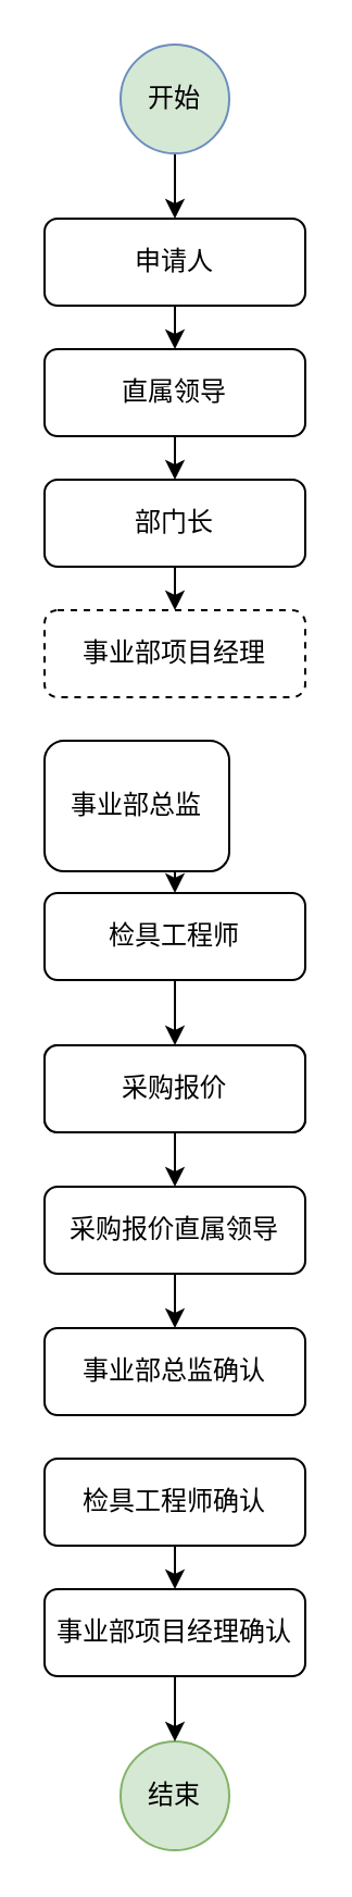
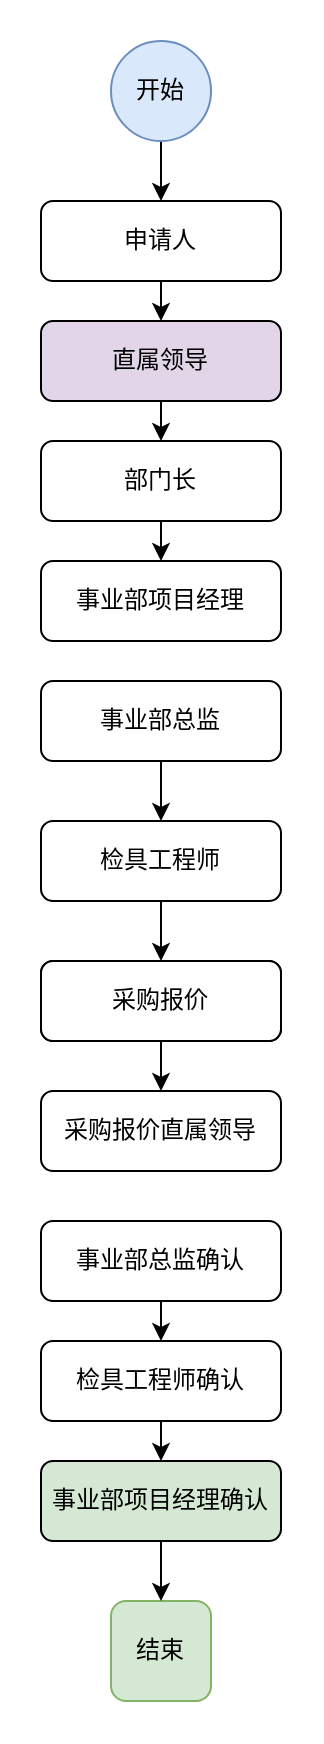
  <mxCell id="0" />
  <mxCell id="1" parent="0" />
  <mxCell id="2" style="edgeStyle=orthogonalEdgeStyle;rounded=0;orthogonalLoop=1;jettySize=auto;html=1;exitX=0.5;exitY=1;exitDx=0;exitDy=0;entryX=0.5;entryY=0;entryDx=0;entryDy=0;" edge="1" parent="1" source="3" target="8"><mxGeometry relative="1" as="geometry" /></mxCell>
  <mxCell id="3" value="申请人" style="rounded=1;whiteSpace=wrap;html=1;fontSize=12;glass=0;strokeWidth=1;shadow=0;" vertex="1" parent="1"><mxGeometry x="20" y="100" width="120" height="40" as="geometry" /></mxCell>
  <mxCell id="4" style="edgeStyle=orthogonalEdgeStyle;rounded=0;orthogonalLoop=1;jettySize=auto;html=1;exitX=0.5;exitY=1;exitDx=0;exitDy=0;entryX=0.5;entryY=0;entryDx=0;entryDy=0;" edge="1" parent="1" source="5" target="3"><mxGeometry relative="1" as="geometry" /></mxCell>
- <mxCell id="5" value="开始" style="ellipse;whiteSpace=wrap;html=1;aspect=fixed;fillColor=#d5e8d4;strokeColor=#6c8ebf;" vertex="1" parent="1"><mxGeometry x="55" y="20" width="50" height="50" as="geometry" /></mxCell>
- <mxCell id="6" value="结束" style="ellipse;whiteSpace=wrap;html=1;aspect=fixed;fillColor=#d5e8d4;strokeColor=#82b366;" vertex="1" parent="1"><mxGeometry x="55" y="800" width="50" height="50" as="geometry" /></mxCell>
+ <mxCell id="5" value="开始" style="ellipse;whiteSpace=wrap;html=1;aspect=fixed;fillColor=#dae8fc;strokeColor=#6c8ebf;" vertex="1" parent="1"><mxGeometry x="55" y="20" width="50" height="50" as="geometry" /></mxCell>
+ <mxCell id="6" value="结束" style="whiteSpace=wrap;html=1;aspect=fixed;fillColor=#d5e8d4;strokeColor=#82b366;rounded=1;" vertex="1" parent="1"><mxGeometry x="55" y="800" width="50" height="50" as="geometry" /></mxCell>
  <mxCell id="7" style="edgeStyle=orthogonalEdgeStyle;rounded=0;orthogonalLoop=1;jettySize=auto;html=1;exitX=0.5;exitY=1;exitDx=0;exitDy=0;entryX=0.5;entryY=0;entryDx=0;entryDy=0;" edge="1" parent="1" source="8" target="14"><mxGeometry relative="1" as="geometry" /></mxCell>
- <mxCell id="8" value="直属领导" style="rounded=1;whiteSpace=wrap;html=1;fontSize=12;glass=0;strokeWidth=1;shadow=0;" vertex="1" parent="1"><mxGeometry x="20" y="160" width="120" height="40" as="geometry" /></mxCell>
+ <mxCell id="8" value="直属领导" style="rounded=1;whiteSpace=wrap;html=1;fontSize=12;glass=0;strokeWidth=1;shadow=0;fillColor=#e1d5e7;" vertex="1" parent="1"><mxGeometry x="20" y="160" width="120" height="40" as="geometry" /></mxCell>
  <mxCell id="9" style="edgeStyle=orthogonalEdgeStyle;rounded=0;orthogonalLoop=1;jettySize=auto;html=1;exitX=0.5;exitY=1;exitDx=0;exitDy=0;entryX=0.5;entryY=0;entryDx=0;entryDy=0;" edge="1" parent="1" source="10" target="12"><mxGeometry relative="1" as="geometry" /></mxCell>
- <mxCell id="10" value="&lt;p class=&quot;MsoNormal&quot;&gt;事业部总监&lt;/p&gt;" style="rounded=1;whiteSpace=wrap;html=1;fontSize=12;glass=0;strokeWidth=1;shadow=0;" vertex="1" parent="1"><mxGeometry x="20" y="340" width="85" height="60" as="geometry" /></mxCell>
+ <mxCell id="10" value="&lt;p class=&quot;MsoNormal&quot;&gt;事业部总监&lt;/p&gt;" style="rounded=1;whiteSpace=wrap;html=1;fontSize=12;glass=0;strokeWidth=1;shadow=0;" vertex="1" parent="1"><mxGeometry x="20" y="340" width="120" height="40" as="geometry" /></mxCell>
  <mxCell id="11" style="edgeStyle=orthogonalEdgeStyle;rounded=0;orthogonalLoop=1;jettySize=auto;html=1;exitX=0.5;exitY=1;exitDx=0;exitDy=0;entryX=0.5;entryY=0;entryDx=0;entryDy=0;" edge="1" parent="1" source="12" target="18"><mxGeometry relative="1" as="geometry" /></mxCell>
  <mxCell id="12" value="&lt;p class=&quot;MsoNormal&quot;&gt;检具工程师&lt;/p&gt;" style="rounded=1;whiteSpace=wrap;html=1;fontSize=12;glass=0;strokeWidth=1;shadow=0;" vertex="1" parent="1"><mxGeometry x="20" y="410" width="120" height="40" as="geometry" /></mxCell>
  <mxCell id="13" style="edgeStyle=orthogonalEdgeStyle;rounded=0;orthogonalLoop=1;jettySize=auto;html=1;exitX=0.5;exitY=1;exitDx=0;exitDy=0;entryX=0.5;entryY=0;entryDx=0;entryDy=0;" edge="1" parent="1" source="14" target="15"><mxGeometry relative="1" as="geometry" /></mxCell>
  <mxCell id="14" value="部门长" style="rounded=1;whiteSpace=wrap;html=1;fontSize=12;glass=0;strokeWidth=1;shadow=0;" vertex="1" parent="1"><mxGeometry x="20" y="220" width="120" height="40" as="geometry" /></mxCell>
- <mxCell id="15" value="&lt;p class=&quot;MsoNormal&quot;&gt;事业部项目经理&lt;/p&gt;" style="rounded=1;whiteSpace=wrap;html=1;fontSize=12;glass=0;strokeWidth=1;shadow=0;dashed=1;" vertex="1" parent="1"><mxGeometry x="20" y="280" width="120" height="40" as="geometry" /></mxCell>
+ <mxCell id="15" value="&lt;p class=&quot;MsoNormal&quot;&gt;事业部项目经理&lt;/p&gt;" style="rounded=1;whiteSpace=wrap;html=1;fontSize=12;glass=0;strokeWidth=1;shadow=0;" vertex="1" parent="1"><mxGeometry x="20" y="280" width="120" height="40" as="geometry" /></mxCell>
  <mxCell id="16" value="&lt;p class=&quot;MsoNormal&quot;&gt;采购报价&lt;/p&gt;" style="rounded=1;whiteSpace=wrap;html=1;fontSize=12;glass=0;strokeWidth=1;shadow=0;" vertex="1" parent="1"><mxGeometry x="20" y="480" width="120" height="40" as="geometry" /></mxCell>
  <mxCell id="17" style="edgeStyle=orthogonalEdgeStyle;rounded=0;orthogonalLoop=1;jettySize=auto;html=1;exitX=0.5;exitY=1;exitDx=0;exitDy=0;entryX=0.5;entryY=0;entryDx=0;entryDy=0;" edge="1" parent="1" source="18" target="20"><mxGeometry relative="1" as="geometry" /></mxCell>
  <mxCell id="18" value="&lt;p class=&quot;MsoNormal&quot;&gt;采购报价&lt;/p&gt;" style="rounded=1;whiteSpace=wrap;html=1;fontSize=12;glass=0;strokeWidth=1;shadow=0;" vertex="1" parent="1"><mxGeometry x="20" y="480" width="120" height="40" as="geometry" /></mxCell>
- <mxCell id="19" style="edgeStyle=orthogonalEdgeStyle;rounded=0;orthogonalLoop=1;jettySize=auto;html=1;exitX=0.5;exitY=1;exitDx=0;exitDy=0;entryX=0.5;entryY=0;entryDx=0;entryDy=0;" edge="1" parent="1" source="20" target="22"><mxGeometry relative="1" as="geometry" /></mxCell>
  <mxCell id="20" value="&lt;p class=&quot;MsoNormal&quot;&gt;采购报价直属领导&lt;/p&gt;" style="rounded=1;whiteSpace=wrap;html=1;fontSize=12;glass=0;strokeWidth=1;shadow=0;" vertex="1" parent="1"><mxGeometry x="20" y="545" width="120" height="40" as="geometry" /></mxCell>
+ <mxCell id="21" style="edgeStyle=orthogonalEdgeStyle;rounded=0;orthogonalLoop=1;jettySize=auto;html=1;exitX=0.5;exitY=1;exitDx=0;exitDy=0;entryX=0.5;entryY=0;entryDx=0;entryDy=0;" edge="1" parent="1" source="22" target="24"><mxGeometry relative="1" as="geometry" /></mxCell>
  <mxCell id="22" value="&lt;p class=&quot;MsoNormal&quot;&gt;事业部总监确认&lt;br&gt;&lt;/p&gt;" style="rounded=1;whiteSpace=wrap;html=1;fontSize=12;glass=0;strokeWidth=1;shadow=0;" vertex="1" parent="1"><mxGeometry x="20" y="610" width="120" height="40" as="geometry" /></mxCell>
  <mxCell id="23" style="edgeStyle=orthogonalEdgeStyle;rounded=0;orthogonalLoop=1;jettySize=auto;html=1;exitX=0.5;exitY=1;exitDx=0;exitDy=0;entryX=0.5;entryY=0;entryDx=0;entryDy=0;" edge="1" parent="1" source="24" target="26"><mxGeometry relative="1" as="geometry" /></mxCell>
  <mxCell id="24" value="&lt;p class=&quot;MsoNormal&quot;&gt;检具工程师确认&lt;/p&gt;" style="rounded=1;whiteSpace=wrap;html=1;fontSize=12;glass=0;strokeWidth=1;shadow=0;" vertex="1" parent="1"><mxGeometry x="20" y="670" width="120" height="40" as="geometry" /></mxCell>
  <mxCell id="25" style="edgeStyle=orthogonalEdgeStyle;rounded=0;orthogonalLoop=1;jettySize=auto;html=1;exitX=0.5;exitY=1;exitDx=0;exitDy=0;entryX=0.5;entryY=0;entryDx=0;entryDy=0;" edge="1" parent="1" source="26" target="6"><mxGeometry relative="1" as="geometry" /></mxCell>
- <mxCell id="26" value="&lt;p class=&quot;MsoNormal&quot;&gt;事业部项目经理确认&lt;/p&gt;" style="rounded=1;whiteSpace=wrap;html=1;fontSize=12;glass=0;strokeWidth=1;shadow=0;" vertex="1" parent="1"><mxGeometry x="20" y="730" width="120" height="40" as="geometry" /></mxCell>
+ <mxCell id="26" value="&lt;p class=&quot;MsoNormal&quot;&gt;事业部项目经理确认&lt;/p&gt;" style="rounded=1;whiteSpace=wrap;html=1;fontSize=12;glass=0;strokeWidth=1;shadow=0;fillColor=#d5e8d4;" vertex="1" parent="1"><mxGeometry x="20" y="730" width="120" height="40" as="geometry" /></mxCell>
